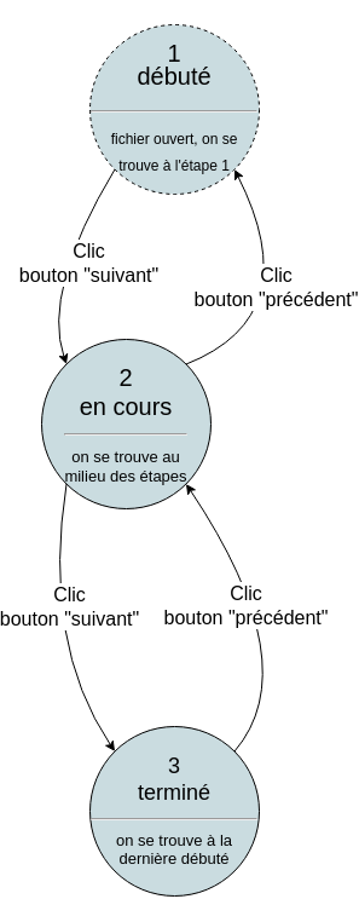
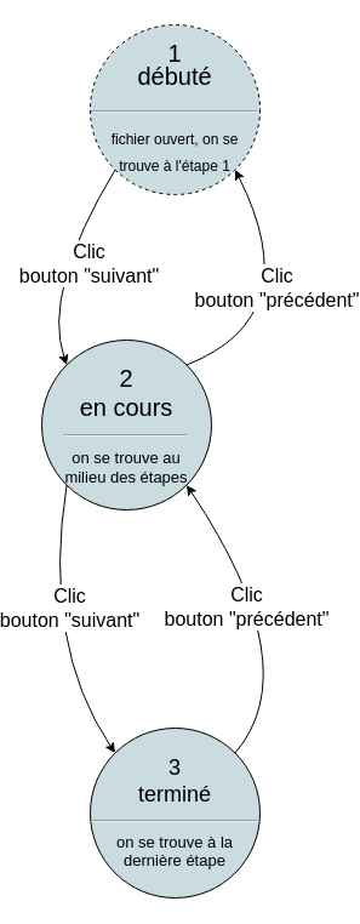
  <mxCell id="0" />
  <mxCell id="1" parent="0" />
  <mxCell id="2" value="&lt;p style=&quot;line-height: 100%&quot;&gt;&lt;font style=&quot;font-size: 20px&quot;&gt;1&lt;br&gt;débuté&lt;br&gt;&lt;/font&gt;&lt;/p&gt;&lt;hr style=&quot;font-size: 20px&quot;&gt;&lt;font style=&quot;font-size: 12px ; line-height: 100%&quot;&gt;fichier ouvert, on se trouve à l'étape 1&lt;/font&gt;&lt;p&gt;&lt;/p&gt;" style="ellipse;html=1;aspect=fixed;fillColor=#CADCE0;strokeColor=#000000;shadow=0;fontSize=18;whiteSpace=wrap;dashed=1;" parent="1" vertex="1"><mxGeometry x="60" y="20" width="140" height="140" as="geometry" /></mxCell>
  <mxCell id="3" value="&lt;font style=&quot;font-size: 20px&quot;&gt;2&lt;br&gt;en cours&lt;br&gt;&lt;/font&gt;&lt;hr style=&quot;font-size: 20px&quot;&gt;&lt;font style=&quot;font-size: 13px&quot;&gt;on se trouve au&lt;br&gt;milieu des étapes&lt;/font&gt;" style="ellipse;whiteSpace=wrap;html=1;aspect=fixed;fillColor=#CADCE0;" parent="1" vertex="1"><mxGeometry x="20" y="280" width="140" height="140" as="geometry" /></mxCell>
- <mxCell id="4" value="&lt;font&gt;&lt;span style=&quot;font-size: 18px&quot;&gt;3&lt;/span&gt;&lt;br&gt;&lt;span style=&quot;font-size: 18px&quot;&gt;terminé&lt;/span&gt;&lt;br&gt;&lt;hr style=&quot;font-size: 18px&quot;&gt;&lt;font style=&quot;font-size: 13px&quot;&gt;on se trouve à la dernière débuté&lt;/font&gt;&lt;/font&gt;" style="ellipse;whiteSpace=wrap;html=1;aspect=fixed;fillColor=#CADCE0;" parent="1" vertex="1"><mxGeometry x="60" y="600" width="140" height="140" as="geometry" /></mxCell>
+ <mxCell id="4" value="&lt;font&gt;&lt;span style=&quot;font-size: 18px&quot;&gt;3&lt;/span&gt;&lt;br&gt;&lt;span style=&quot;font-size: 18px&quot;&gt;terminé&lt;/span&gt;&lt;br&gt;&lt;hr style=&quot;font-size: 18px&quot;&gt;&lt;font style=&quot;font-size: 13px&quot;&gt;on se trouve à la dernière étape&lt;/font&gt;&lt;/font&gt;" style="ellipse;whiteSpace=wrap;html=1;aspect=fixed;fillColor=#CADCE0;" parent="1" vertex="1"><mxGeometry x="60" y="600" width="140" height="140" as="geometry" /></mxCell>
  <mxCell id="5" value="" style="endArrow=classic;html=1;exitX=0;exitY=1;exitDx=0;exitDy=0;entryX=0;entryY=0;entryDx=0;entryDy=0;curved=1;" parent="1" source="2" target="3" edge="1"><mxGeometry width="50" height="50" relative="1" as="geometry"><mxPoint x="0" y="280" as="sourcePoint" /><mxPoint x="50" y="230" as="targetPoint" /><Array as="points"><mxPoint x="20" y="240" /></Array></mxGeometry></mxCell>
  <mxCell id="6" value="Clic&lt;br style=&quot;font-size: 16px;&quot;&gt;bouton &quot;suivant&quot;" style="edgeLabel;html=1;align=center;verticalAlign=middle;resizable=0;points=[];fontSize=16;" parent="5" vertex="1" connectable="0"><mxGeometry x="-0.292" y="17" relative="1" as="geometry"><mxPoint x="-3.81" y="13.2" as="offset" /></mxGeometry></mxCell>
  <mxCell id="7" value="" style="endArrow=classic;html=1;exitX=0;exitY=1;exitDx=0;exitDy=0;entryX=0;entryY=0;entryDx=0;entryDy=0;curved=1;" parent="1" source="3" target="4" edge="1"><mxGeometry width="50" height="50" relative="1" as="geometry"><mxPoint x="85.503" y="429.997" as="sourcePoint" /><mxPoint x="85.503" y="621.003" as="targetPoint" /><Array as="points"><mxPoint x="20" y="530.5" /></Array></mxGeometry></mxCell>
  <mxCell id="8" value="Clic&lt;br style=&quot;font-size: 16px;&quot;&gt;bouton &quot;suivant&quot;" style="edgeLabel;html=1;align=center;verticalAlign=middle;resizable=0;points=[];fontSize=16;" parent="7" vertex="1" connectable="0"><mxGeometry x="-0.227" y="20" relative="1" as="geometry"><mxPoint x="-2.95" y="5.59" as="offset" /></mxGeometry></mxCell>
  <mxCell id="9" value="" style="endArrow=classic;html=1;exitX=1;exitY=0;exitDx=0;exitDy=0;entryX=1;entryY=1;entryDx=0;entryDy=0;strokeColor=none;curved=1;" parent="1" source="4" target="3" edge="1"><mxGeometry width="50" height="50" relative="1" as="geometry"><mxPoint x="120" y="430" as="sourcePoint" /><mxPoint x="170" y="380" as="targetPoint" /><Array as="points"><mxPoint x="240" y="530" /></Array></mxGeometry></mxCell>
  <mxCell id="10" value="" style="endArrow=classic;html=1;exitX=1;exitY=0;exitDx=0;exitDy=0;curved=1;entryX=1;entryY=1;entryDx=0;entryDy=0;" parent="1" source="4" target="3" edge="1"><mxGeometry width="50" height="50" relative="1" as="geometry"><mxPoint x="220" y="620" as="sourcePoint" /><mxPoint x="179" y="440" as="targetPoint" /><Array as="points"><mxPoint x="240" y="550" /></Array></mxGeometry></mxCell>
  <mxCell id="11" value="Clic&lt;br style=&quot;font-size: 16px;&quot;&gt;bouton &quot;précédent&quot;" style="edgeLabel;html=1;align=center;verticalAlign=middle;resizable=0;points=[];fontSize=16;" parent="10" vertex="1" connectable="0"><mxGeometry x="0.26" y="9" relative="1" as="geometry"><mxPoint y="10.73" as="offset" /></mxGeometry></mxCell>
  <mxCell id="12" value="" style="endArrow=classic;html=1;curved=1;entryX=1;entryY=1;entryDx=0;entryDy=0;exitX=1;exitY=0;exitDx=0;exitDy=0;" parent="1" source="3" target="2" edge="1"><mxGeometry width="50" height="50" relative="1" as="geometry"><mxPoint x="170" y="331" as="sourcePoint" /><mxPoint x="179.997" y="139.997" as="targetPoint" /><Array as="points"><mxPoint x="240.5" y="260.5" /></Array></mxGeometry></mxCell>
  <mxCell id="13" value="Clic&lt;br style=&quot;font-size: 16px;&quot;&gt;bouton &quot;précédent&quot;" style="edgeLabel;html=1;align=center;verticalAlign=middle;resizable=0;points=[];fontSize=16;" parent="12" vertex="1" connectable="0"><mxGeometry x="0.223" y="9" relative="1" as="geometry"><mxPoint x="-1.24" y="7.55" as="offset" /></mxGeometry></mxCell>
